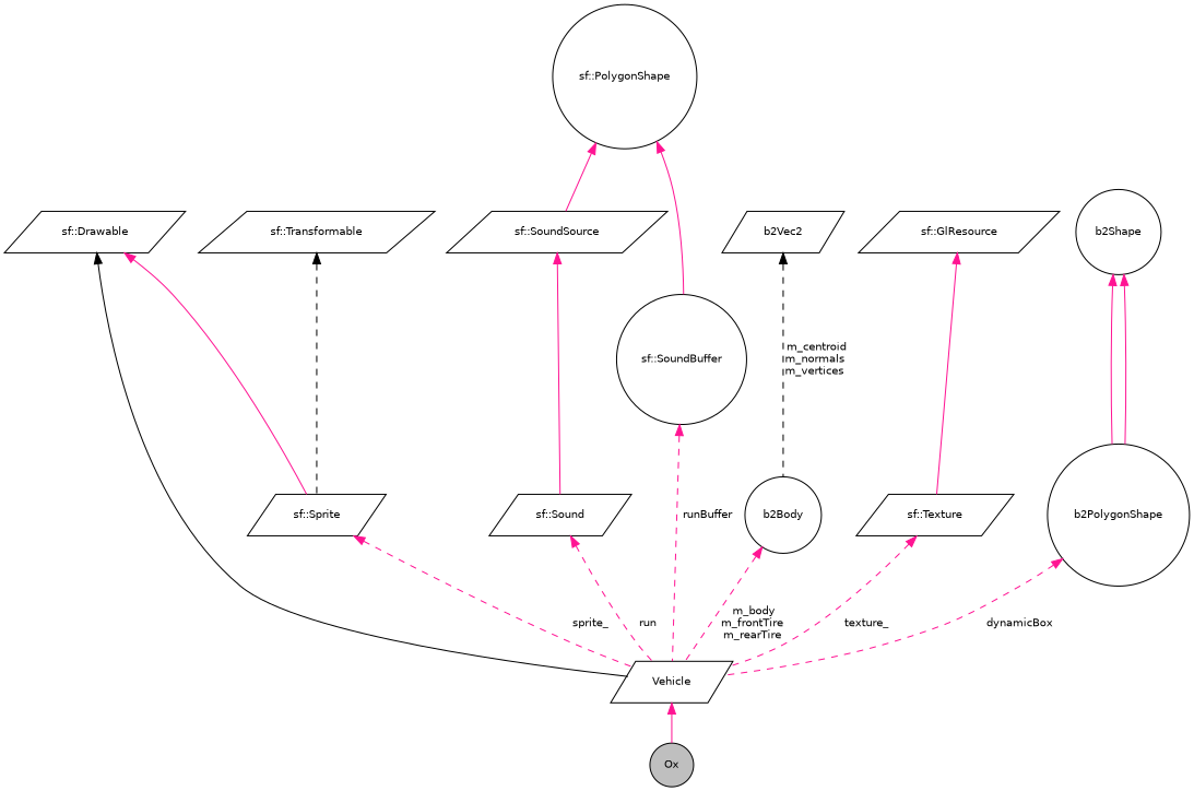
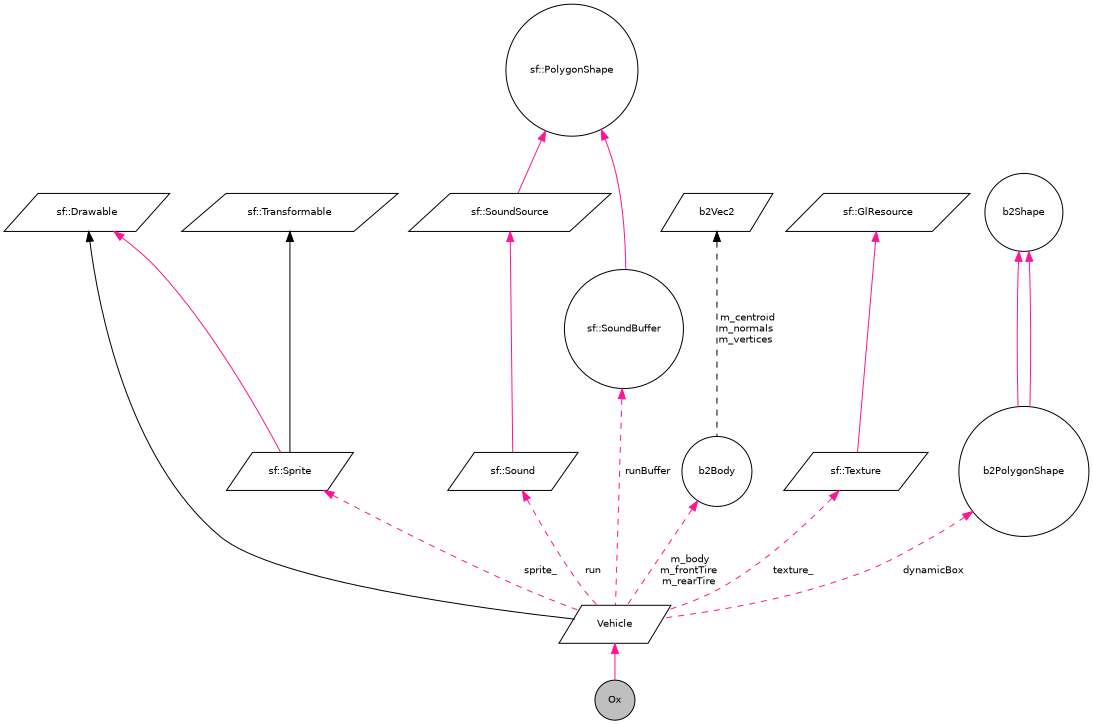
  digraph {
    node [color=black fillcolor=white fontname=Helvetica fontsize=10 shape=parallelogram style=filled]
    edge [color=deeppink dir=back fontname=Helvetica fontsize=10 labelfontname=Helvetica labelfontsize=10 style=solid]
    n1 [fillcolor=grey75 fontcolor=black height=0.2 label=Ox shape=circle width=0.4]
    n2 [height=0.2 label=Vehicle width=0.4]
    n3 [height=0.2 label="sf::Drawable" width=0.4]
    n4 [height=0.2 label="sf::Sprite" width=0.4]
    n5 [height=0.2 label="sf::Sound" width=0.4]
    n6 [height=0.2 label="sf::SoundSource" width=0.4]
    n7 [height=0.2 label="sf::PolygonShape" shape=circle width=0.4]
    n8 [height=0.2 label="sf::SoundBuffer" shape=circle width=0.4]
    n9 [height=0.2 label=b2Body shape=circle width=0.4]
    n10 [height=0.2 label="sf::Texture" width=0.4]
    n11 [height=0.2 label="sf::GlResource" width=0.4]
    n12 [height=0.2 label=b2PolygonShape shape=circle width=0.4]
    n13 [height=0.2 label=b2Shape shape=circle width=0.4]
    n14 [height=0.2 label=b2Vec2 width=0.4]
    n15 [height=0.2 label="sf::Transformable" width=0.4]
    n2 -> n1
    n3 -> n2 [color=black]
    n3 -> n4
    n4 -> n2 [label=" sprite_" style=dashed]
    n5 -> n2 [label=" run" style=dashed]
    n6 -> n5
    n7 -> n6
    n7 -> n8
    n8 -> n2 [label=" runBuffer" style=dashed]
    n9 -> n2 [label=" m_body\nm_frontTire\nm_rearTire" style=dashed]
    n10 -> n2 [label=" texture_" style=dashed]
    n11 -> n10
    n12 -> n2 [label=" dynamicBox" style=dashed]
    n13 -> n12
    n13 -> n12
    n14 -> n9 [color=black label=" m_centroid\nm_normals\nm_vertices" style=dashed]
-   n15 -> n4 [color=black style=dashed]
+   n15 -> n4 [color=black]
  }
